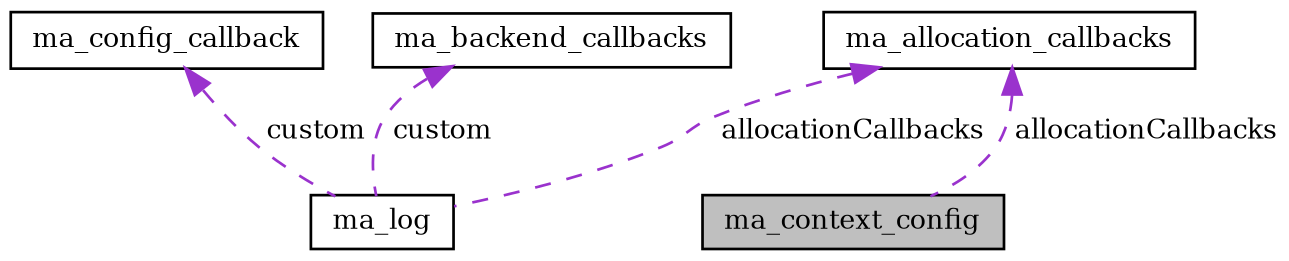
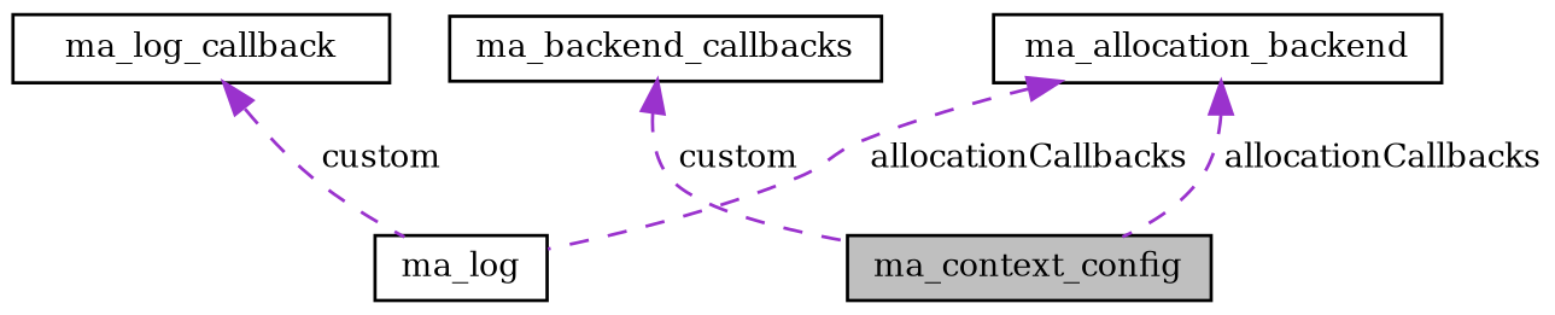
  digraph {
    fontname="DejaVu Serif"
    node [color=black fillcolor=white fontname="DejaVu Serif" fontsize=10 shape=record style=filled]
    edge [color=darkorchid3 dir=back fontname="DejaVu Serif" fontsize=10 labelfontname=Helvetica labelfontsize=10 style=dashed]
    n1 [fillcolor=grey75 fontcolor=black height=0.2 label=ma_context_config width=0.4]
-   n2 [height=0.2 label=ma_allocation_callbacks width=0.4]
+   n2 [height=0.2 label=ma_allocation_backend width=0.4]
    n3 [height=0.2 label=ma_log width=0.4]
-   n4 [height=0.2 label=ma_config_callback width=0.4]
+   n4 [height=0.2 label=ma_log_callback width=0.4]
    n5 [height=0.2 label=ma_backend_callbacks width=0.4]
    n2 -> n1 [label=" allocationCallbacks"]
    n2 -> n3 [label=" allocationCallbacks"]
    n4 -> n3 [label=" custom"]
-   n5 -> n3 [label=" custom"]
+   n5 -> n1 [label=" custom"]
  }
